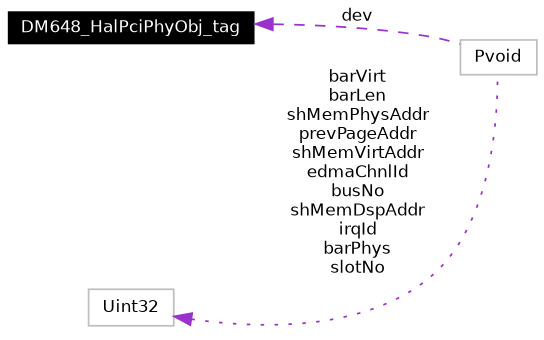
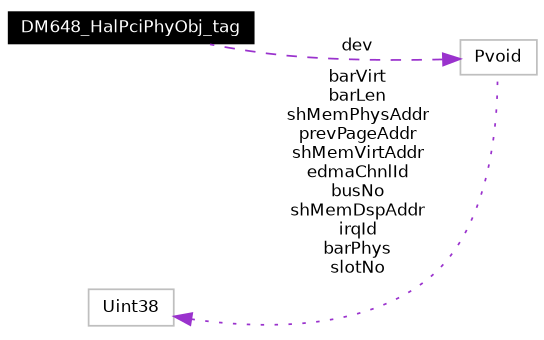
  digraph {
    rankdir=LR
    node [color=grey75 fillcolor=white fontname=Helvetica fontsize=10 shape=record style=filled]
    edge [color=darkorchid3 dir=back fontname=Helvetica fontsize=10 labelfontname=Helvetica labelfontsize=10]
    n1 [color=white fillcolor=black fontcolor=white height=0.2 label=DM648_HalPciPhyObj_tag width=0.4]
    n2 [height=0.2 label=Pvoid width=0.4]
-   n3 [height=0.2 label=Uint32 width=0.4]
-   n1 -> n2 [label=dev style=dashed]
+   n3 [height=0.2 label=Uint38 width=0.4]
+   n2 -> n1 [label=dev style=dashed]
    n3 -> n2 [label="barVirt\nbarLen\nshMemPhysAddr\nprevPageAddr\nshMemVirtAddr\nedmaChnlId\nbusNo\nshMemDspAddr\nirqId\nbarPhys\nslotNo" style=dotted]
  }
